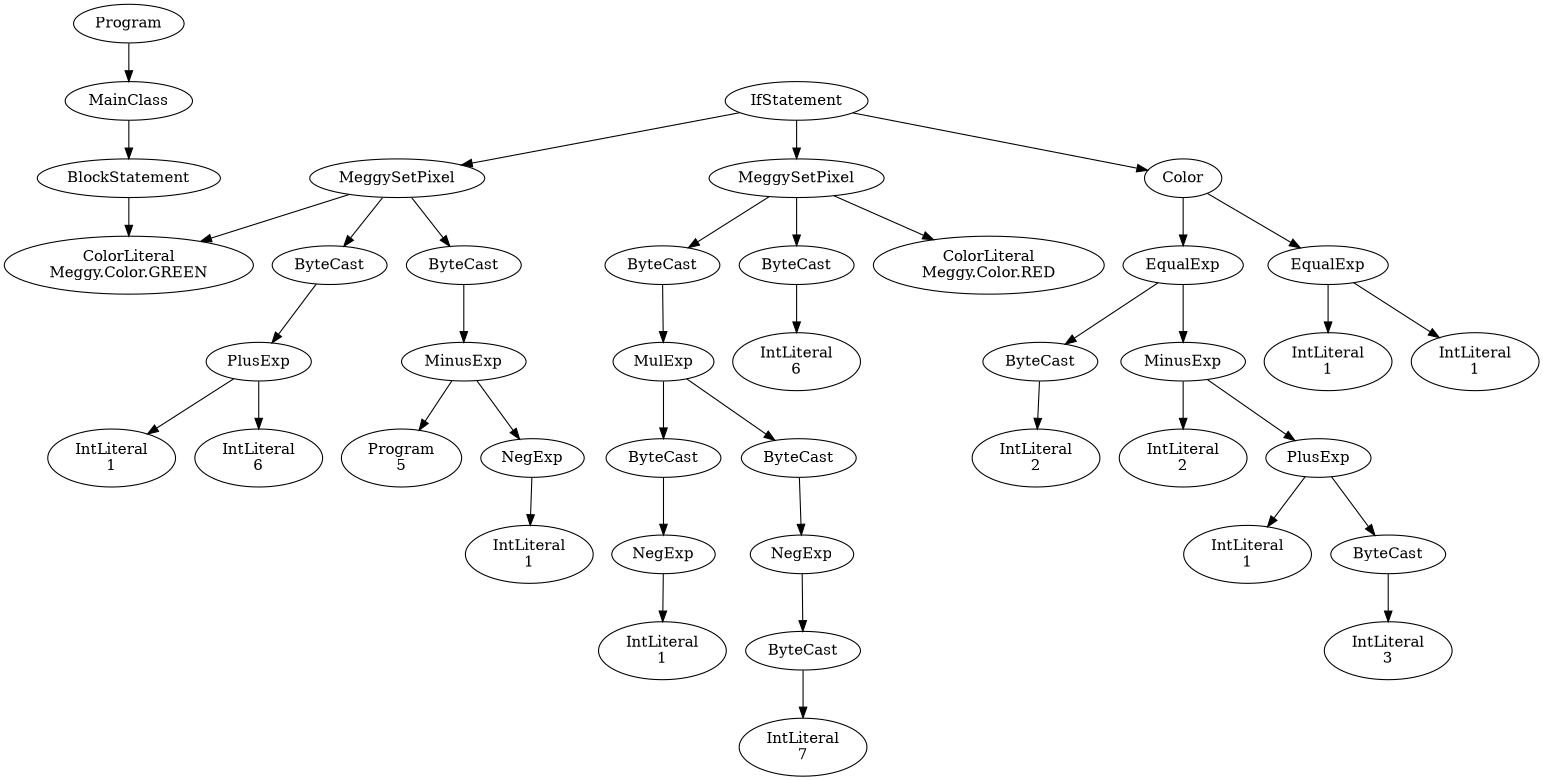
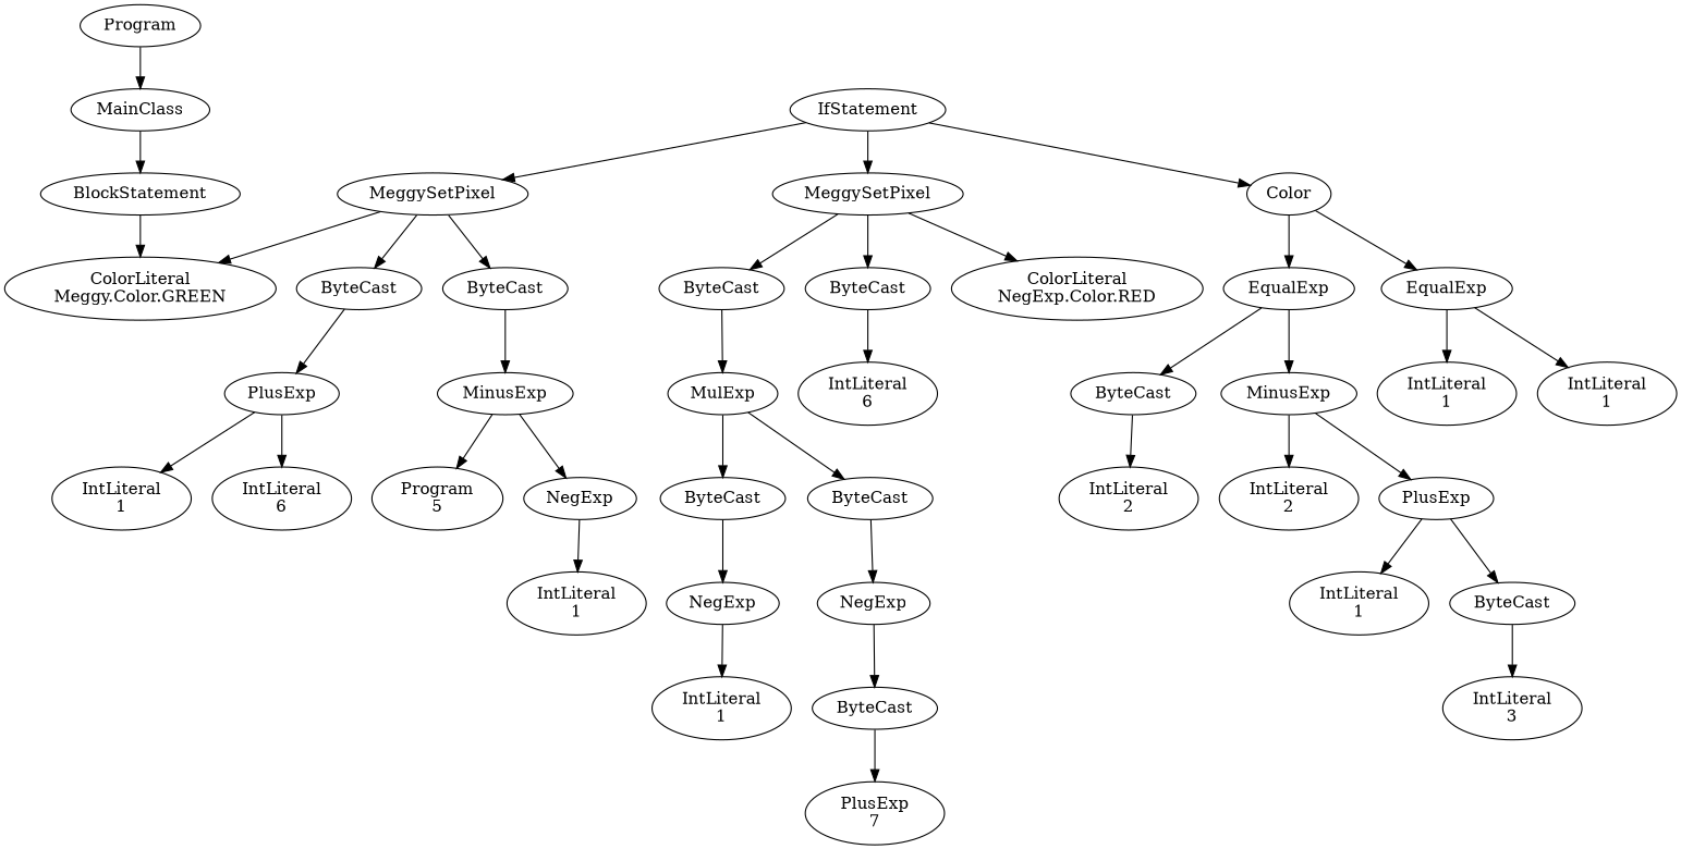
  digraph {
    n1 [label=Program]
    n2 [label=MainClass]
    n3 [label=BlockStatement]
    n4 [label="ColorLiteral\nMeggy.Color.GREEN"]
    n5 [label=IfStatement]
    n6 [label=Color]
    n7 [label=MeggySetPixel]
    n8 [label=MeggySetPixel]
    n9 [label=EqualExp]
    n10 [label=EqualExp]
    n11 [label=ByteCast]
    n12 [label=ByteCast]
    n13 [label=ByteCast]
    n14 [label=ByteCast]
-   n15 [label="ColorLiteral\nMeggy.Color.RED"]
+   n15 [label="ColorLiteral\nNegExp.Color.RED"]
    n16 [label=ByteCast]
    n17 [label=MinusExp]
    n18 [label="IntLiteral\n1"]
    n19 [label="IntLiteral\n1"]
    n20 [label="IntLiteral\n2"]
    n21 [label=PlusExp]
    n22 [label="IntLiteral\n2"]
    n23 [label=ByteCast]
    n24 [label="IntLiteral\n1"]
    n25 [label="IntLiteral\n3"]
    n26 [label=PlusExp]
    n27 [label=MinusExp]
    n28 [label="IntLiteral\n1"]
    n29 [label="IntLiteral\n6"]
    n30 [label="Program\n5"]
    n31 [label=NegExp]
    n32 [label="IntLiteral\n1"]
    n33 [label=MulExp]
    n34 [label="IntLiteral\n6"]
    n35 [label=ByteCast]
    n36 [label=ByteCast]
    n37 [label=NegExp]
    n38 [label=NegExp]
    n39 [label="IntLiteral\n1"]
    n40 [label=ByteCast]
-   n41 [label="IntLiteral\n7"]
+   n41 [label="PlusExp\n7"]
    n1 -> n2
    n2 -> n3
    n3 -> n4
    n5 -> n6
    n5 -> n7
    n5 -> n8
    n6 -> n9
    n6 -> n10
    n7 -> n4
    n7 -> n11
    n7 -> n12
    n8 -> n13
    n8 -> n14
    n8 -> n15
    n9 -> n16
    n9 -> n17
    n10 -> n18
    n10 -> n19
    n11 -> n26
    n12 -> n27
    n13 -> n33
    n14 -> n34
    n16 -> n20
    n17 -> n21
    n17 -> n22
    n21 -> n23
    n21 -> n24
    n23 -> n25
    n26 -> n28
    n26 -> n29
    n27 -> n30
    n27 -> n31
    n31 -> n32
    n33 -> n35
    n33 -> n36
    n35 -> n37
    n36 -> n38
    n37 -> n39
    n38 -> n40
    n40 -> n41
  }
